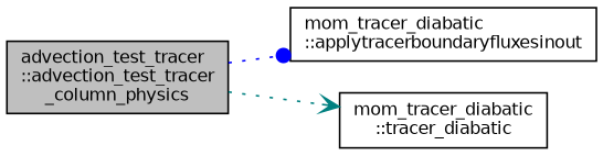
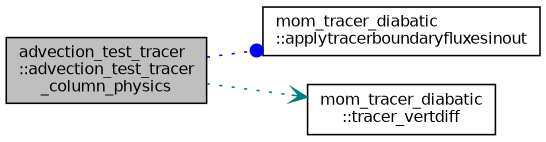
  digraph {
    rankdir=LR
    node [color=black fillcolor=white fontname=Helvetica fontsize=10 shape=record style=filled]
    edge [fontname=Helvetica fontsize=10 labelfontname=Helvetica labelfontsize=10 style=dotted]
    n1 [fillcolor=grey75 fontcolor=black height=0.2 label="advection_test_tracer\l::advection_test_tracer\l_column_physics" width=0.4]
    n2 [height=0.2 label="mom_tracer_diabatic\l::applytracerboundaryfluxesinout" width=0.4]
-   n3 [height=0.2 label="mom_tracer_diabatic\l::tracer_diabatic" width=0.4]
+   n3 [height=0.2 label="mom_tracer_diabatic\l::tracer_vertdiff" width=0.4]
    n1 -> n2 [color=blue arrowhead=dot]
    n1 -> n3 [color=teal arrowhead=vee]
  }
